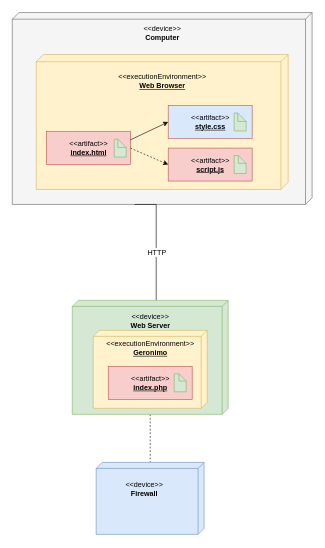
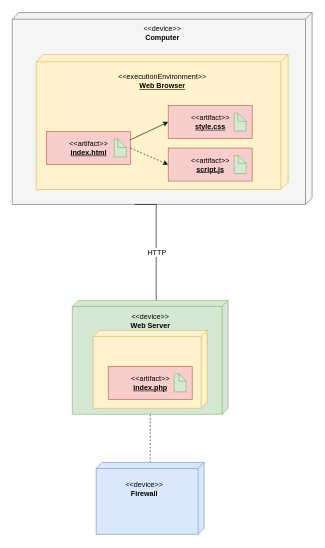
  <mxCell id="0" />
  <mxCell id="1" parent="0" />
  <mxCell id="2" value="" style="verticalAlign=top;align=left;spacingTop=8;spacingLeft=2;spacingRight=12;shape=cube;size=11;direction=south;fontStyle=4;html=1;fillColor=#f5f5f5;strokeColor=#666666;fontColor=#333333;" vertex="1" parent="1"><mxGeometry x="20" y="20" width="500" height="320" as="geometry" /></mxCell>
  <mxCell id="3" value="" style="verticalAlign=top;align=left;spacingTop=8;spacingLeft=2;spacingRight=12;shape=cube;size=12;direction=south;fontStyle=4;html=1;fillColor=#fff2cc;strokeColor=#d6b656;" vertex="1" parent="1"><mxGeometry x="60" y="90" width="420" height="225" as="geometry" /></mxCell>
  <mxCell id="4" value="&amp;lt;&amp;lt;device&amp;gt;&amp;gt;&lt;br&gt;&lt;b&gt;Computer&lt;/b&gt;" style="text;html=1;align=center;verticalAlign=middle;resizable=0;points=[];;autosize=1;" vertex="1" parent="1"><mxGeometry x="230" y="40" width="80" height="30" as="geometry" /></mxCell>
  <mxCell id="5" value="&amp;lt;&amp;lt;executionEnvironment&amp;gt;&amp;gt;&lt;br&gt;&lt;b&gt;&lt;u&gt;Web Browser&lt;/u&gt;&lt;/b&gt;" style="text;html=1;align=center;verticalAlign=middle;resizable=0;points=[];;autosize=1;" vertex="1" parent="1"><mxGeometry x="190" y="120" width="160" height="30" as="geometry" /></mxCell>
  <mxCell id="6" value="&amp;lt;&amp;lt;artifact&amp;gt;&amp;gt;&lt;br&gt;&lt;b&gt;&lt;u&gt;index.html&lt;/u&gt;&lt;/b&gt;" style="html=1;fillColor=#f8cecc;strokeColor=#b85450;" vertex="1" parent="1"><mxGeometry x="77" y="218.5" width="140" height="55" as="geometry" /></mxCell>
  <mxCell id="7" value="" style="shape=note;whiteSpace=wrap;html=1;size=14;verticalAlign=top;align=left;spacingTop=-6;fillColor=#d5e8d4;strokeColor=#82b366;" vertex="1" parent="1"><mxGeometry x="190" y="231" width="20" height="30" as="geometry" /></mxCell>
  <mxCell id="8" value="" style="edgeStyle=orthogonalEdgeStyle;rounded=0;orthogonalLoop=1;jettySize=auto;html=1;endArrow=none;endFill=0;" edge="1" parent="1" source="11"><mxGeometry relative="1" as="geometry"><mxPoint x="224" y="340" as="targetPoint" /><Array as="points"><mxPoint x="260" y="340" /></Array></mxGeometry></mxCell>
  <mxCell id="9" value="HTTP" style="text;html=1;align=center;verticalAlign=middle;resizable=0;points=[];;labelBackgroundColor=#ffffff;" vertex="1" connectable="0" parent="8"><mxGeometry x="-0.104" y="68" relative="1" as="geometry"><mxPoint x="68" y="7" as="offset" /></mxGeometry></mxCell>
  <mxCell id="10" value="" style="edgeStyle=orthogonalEdgeStyle;rounded=0;orthogonalLoop=1;jettySize=auto;html=1;endArrow=none;endFill=0;jumpStyle=none;jumpSize=10;strokeColor=#000000;dashed=1;" edge="1" parent="1" source="11" target="23"><mxGeometry relative="1" as="geometry"><mxPoint x="-70" y="740" as="targetPoint" /><Array as="points"><mxPoint x="250" y="770" /><mxPoint x="250" y="770" /></Array></mxGeometry></mxCell>
  <mxCell id="11" value="" style="verticalAlign=top;align=left;spacingTop=8;spacingLeft=2;spacingRight=12;shape=cube;size=10;direction=south;fontStyle=4;html=1;fillColor=#d5e8d4;strokeColor=#82b366;" vertex="1" parent="1"><mxGeometry x="120" y="500" width="260" height="190" as="geometry" /></mxCell>
  <mxCell id="12" value="&amp;lt;&amp;lt;device&amp;gt;&amp;gt;&lt;br&gt;&lt;b&gt;Web Server&lt;/b&gt;" style="text;html=1;align=center;verticalAlign=middle;resizable=0;points=[];;autosize=1;" vertex="1" parent="1"><mxGeometry x="210" y="520" width="80" height="30" as="geometry" /></mxCell>
- <mxCell id="13" value="&amp;lt;&amp;lt;artifact&amp;gt;&amp;gt;&lt;br&gt;&lt;b&gt;&lt;u&gt;style.css&lt;/u&gt;&lt;/b&gt;" style="html=1;fillColor=#dae8fc;strokeColor=#b85450;" vertex="1" parent="1"><mxGeometry x="280" y="175" width="140" height="55" as="geometry" /></mxCell>
+ <mxCell id="13" value="&amp;lt;&amp;lt;artifact&amp;gt;&amp;gt;&lt;br&gt;&lt;b&gt;&lt;u&gt;style.css&lt;/u&gt;&lt;/b&gt;" style="html=1;fillColor=#f8cecc;strokeColor=#b85450;" vertex="1" parent="1"><mxGeometry x="280" y="175" width="140" height="55" as="geometry" /></mxCell>
  <mxCell id="14" value="&amp;lt;&amp;lt;artifact&amp;gt;&amp;gt;&lt;br&gt;&lt;b&gt;&lt;u&gt;script.js&lt;/u&gt;&lt;/b&gt;" style="html=1;fillColor=#f8cecc;strokeColor=#b85450;" vertex="1" parent="1"><mxGeometry x="280" y="246" width="140" height="55" as="geometry" /></mxCell>
  <mxCell id="15" value="" style="endArrow=classic;html=1;dashed=0;strokeColor=#000000;exitX=1;exitY=0.25;exitDx=0;exitDy=0;entryX=0;entryY=0.5;entryDx=0;entryDy=0;" edge="1" parent="1" source="6" target="13"><mxGeometry width="50" height="50" relative="1" as="geometry"><mxPoint x="30" y="420" as="sourcePoint" /><mxPoint x="140" y="500" as="targetPoint" /></mxGeometry></mxCell>
  <mxCell id="16" value="" style="endArrow=classic;html=1;dashed=1;strokeColor=#000000;exitX=1;exitY=0.5;exitDx=0;exitDy=0;entryX=0;entryY=0.5;entryDx=0;entryDy=0;" edge="1" parent="1" source="6" target="14"><mxGeometry width="50" height="50" relative="1" as="geometry"><mxPoint x="227" y="242.25" as="sourcePoint" /><mxPoint x="290" y="212.5" as="targetPoint" /></mxGeometry></mxCell>
  <mxCell id="17" value="" style="verticalAlign=top;align=left;spacingTop=8;spacingLeft=2;spacingRight=12;shape=cube;size=10;direction=south;fontStyle=4;html=1;fillColor=#fff2cc;strokeColor=#d6b656;" vertex="1" parent="1"><mxGeometry x="155" y="550" width="190" height="130" as="geometry" /></mxCell>
- <mxCell id="18" value="&amp;lt;&amp;lt;executionEnvironment&amp;gt;&amp;gt;&lt;br&gt;&lt;u&gt;&lt;b&gt;Geronimo&lt;/b&gt;&lt;br&gt;&lt;/u&gt;" style="text;html=1;align=center;verticalAlign=middle;resizable=0;points=[];;autosize=1;" vertex="1" parent="1"><mxGeometry x="170" y="565" width="160" height="30" as="geometry" /></mxCell>
  <mxCell id="19" value="" style="shape=note;whiteSpace=wrap;html=1;size=14;verticalAlign=top;align=left;spacingTop=-6;fillColor=#d5e8d4;strokeColor=#82b366;" vertex="1" parent="1"><mxGeometry x="390" y="187.5" width="20" height="30" as="geometry" /></mxCell>
  <mxCell id="20" value="" style="shape=note;whiteSpace=wrap;html=1;size=13;verticalAlign=top;align=left;spacingTop=-6;fillColor=#d5e8d4;strokeColor=#82b366;" vertex="1" parent="1"><mxGeometry x="390" y="258.5" width="20" height="30" as="geometry" /></mxCell>
  <mxCell id="21" value="&amp;lt;&amp;lt;artifact&amp;gt;&amp;gt;&lt;br&gt;&lt;b&gt;&lt;u&gt;index.php&lt;/u&gt;&lt;/b&gt;" style="html=1;fillColor=#f8cecc;strokeColor=#b85450;" vertex="1" parent="1"><mxGeometry x="180" y="610" width="140" height="55" as="geometry" /></mxCell>
  <mxCell id="22" value="" style="shape=note;whiteSpace=wrap;html=1;size=12;verticalAlign=top;align=left;spacingTop=-6;fillColor=#d5e8d4;strokeColor=#82b366;" vertex="1" parent="1"><mxGeometry x="290" y="622.5" width="20" height="30" as="geometry" /></mxCell>
  <mxCell id="23" value="" style="verticalAlign=top;align=left;spacingTop=8;spacingLeft=2;spacingRight=12;shape=cube;size=10;direction=south;fontStyle=4;html=1;fillColor=#dae8fc;strokeColor=#6c8ebf;" vertex="1" parent="1"><mxGeometry x="159.857" y="770.214" width="180" height="120" as="geometry" /></mxCell>
  <mxCell id="24" value="&amp;lt;&amp;lt;device&amp;gt;&amp;gt;&lt;br&gt;&lt;b&gt;Firewall&lt;/b&gt;" style="text;html=1;align=center;verticalAlign=middle;resizable=0;points=[];;autosize=1;" vertex="1" parent="1"><mxGeometry x="200" y="800" width="80" height="30" as="geometry" /></mxCell>
